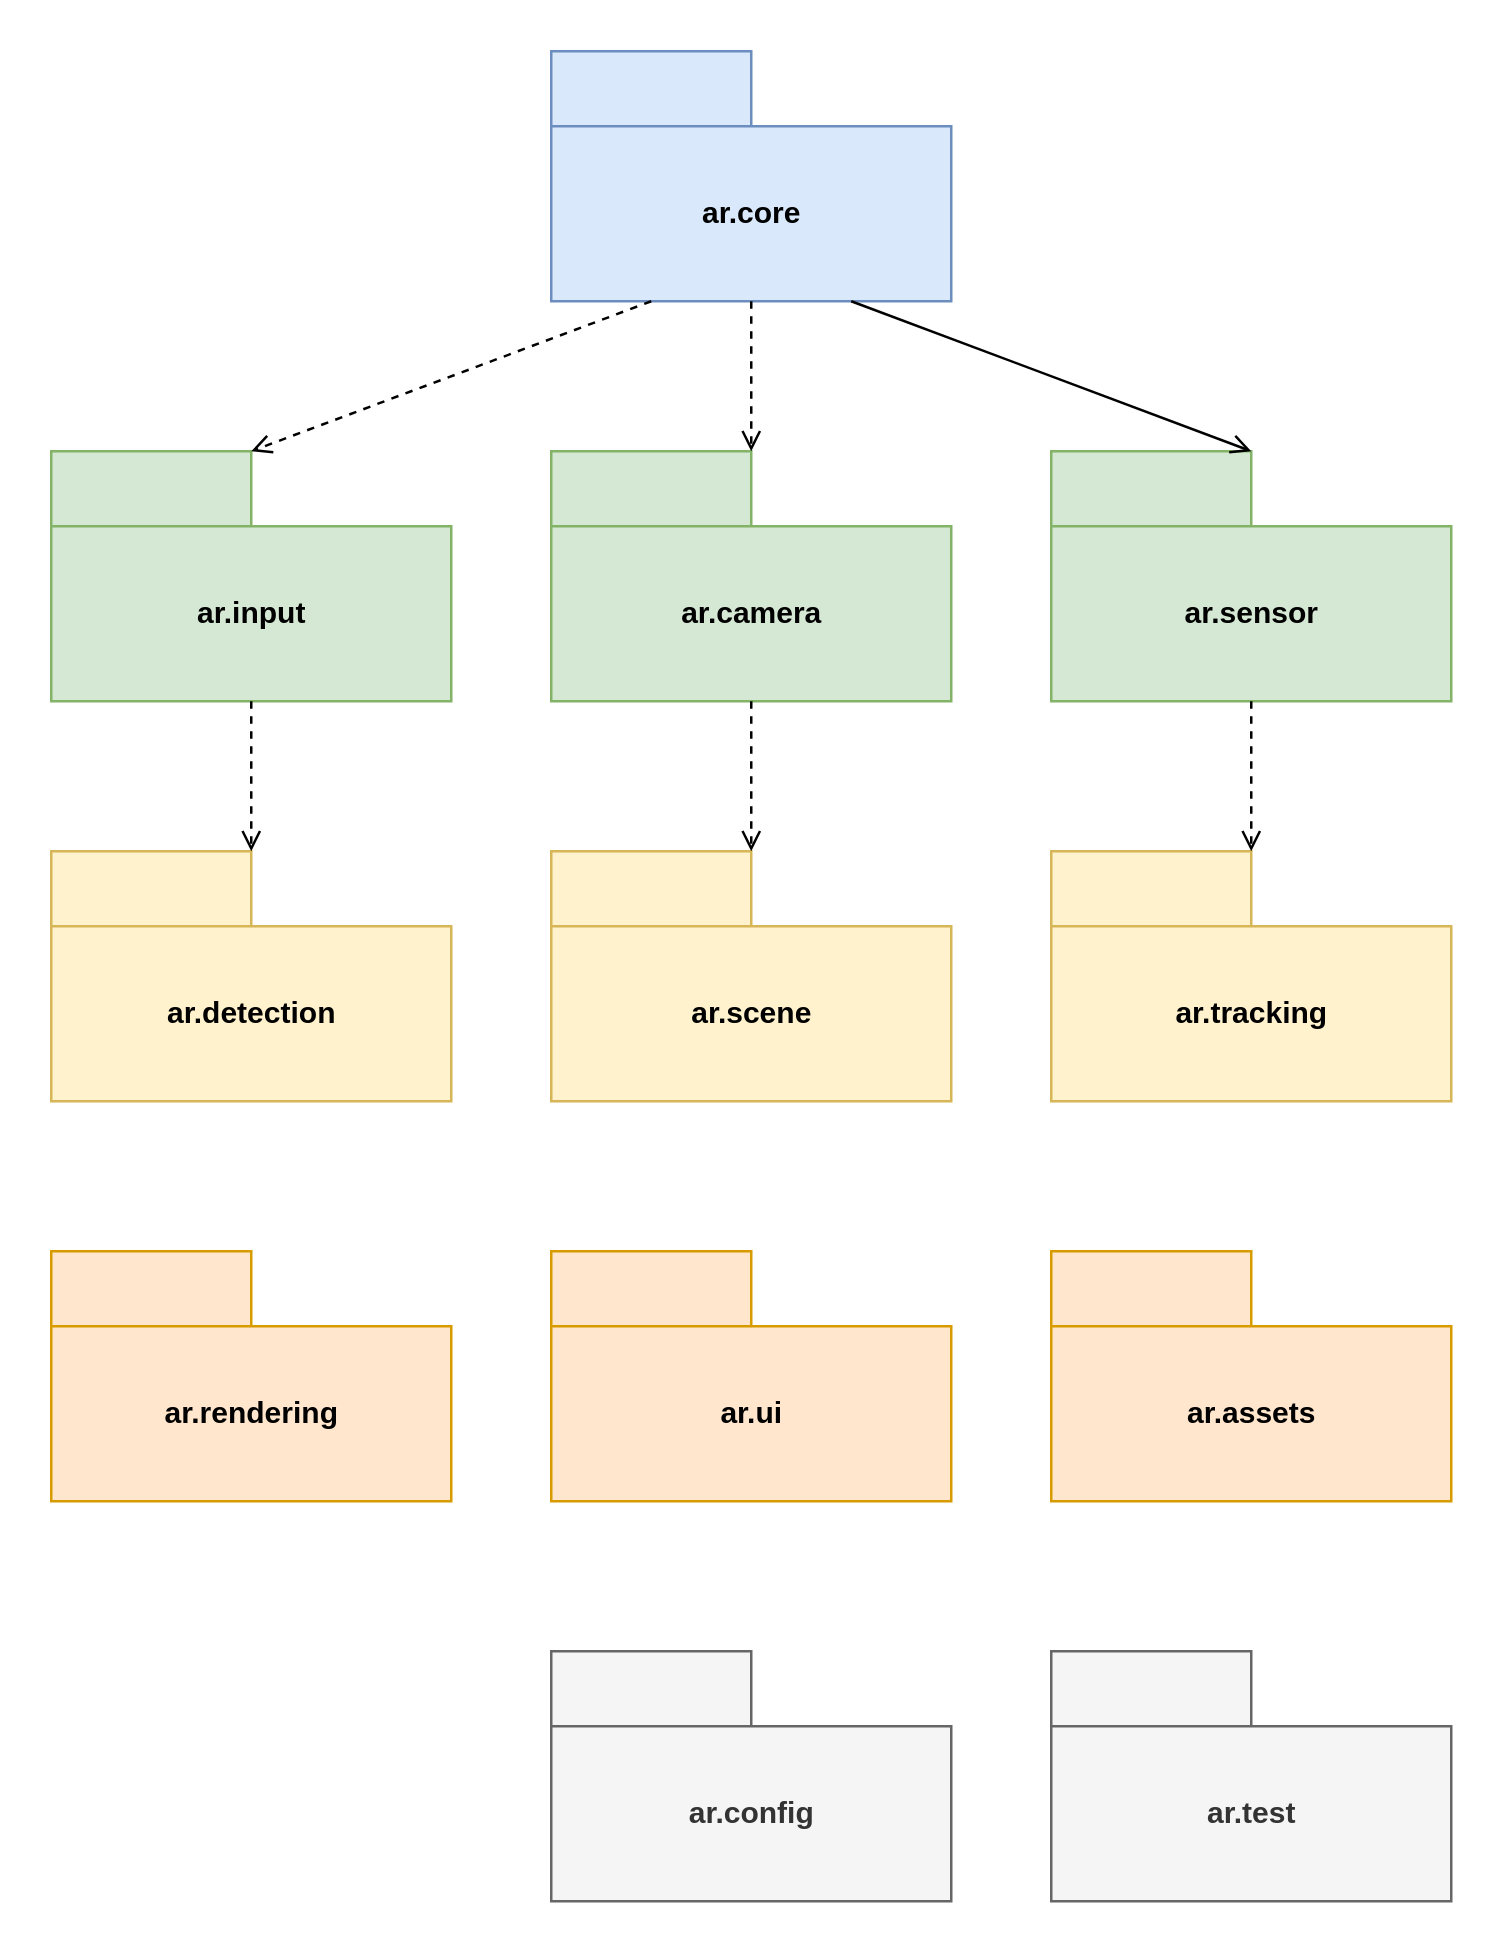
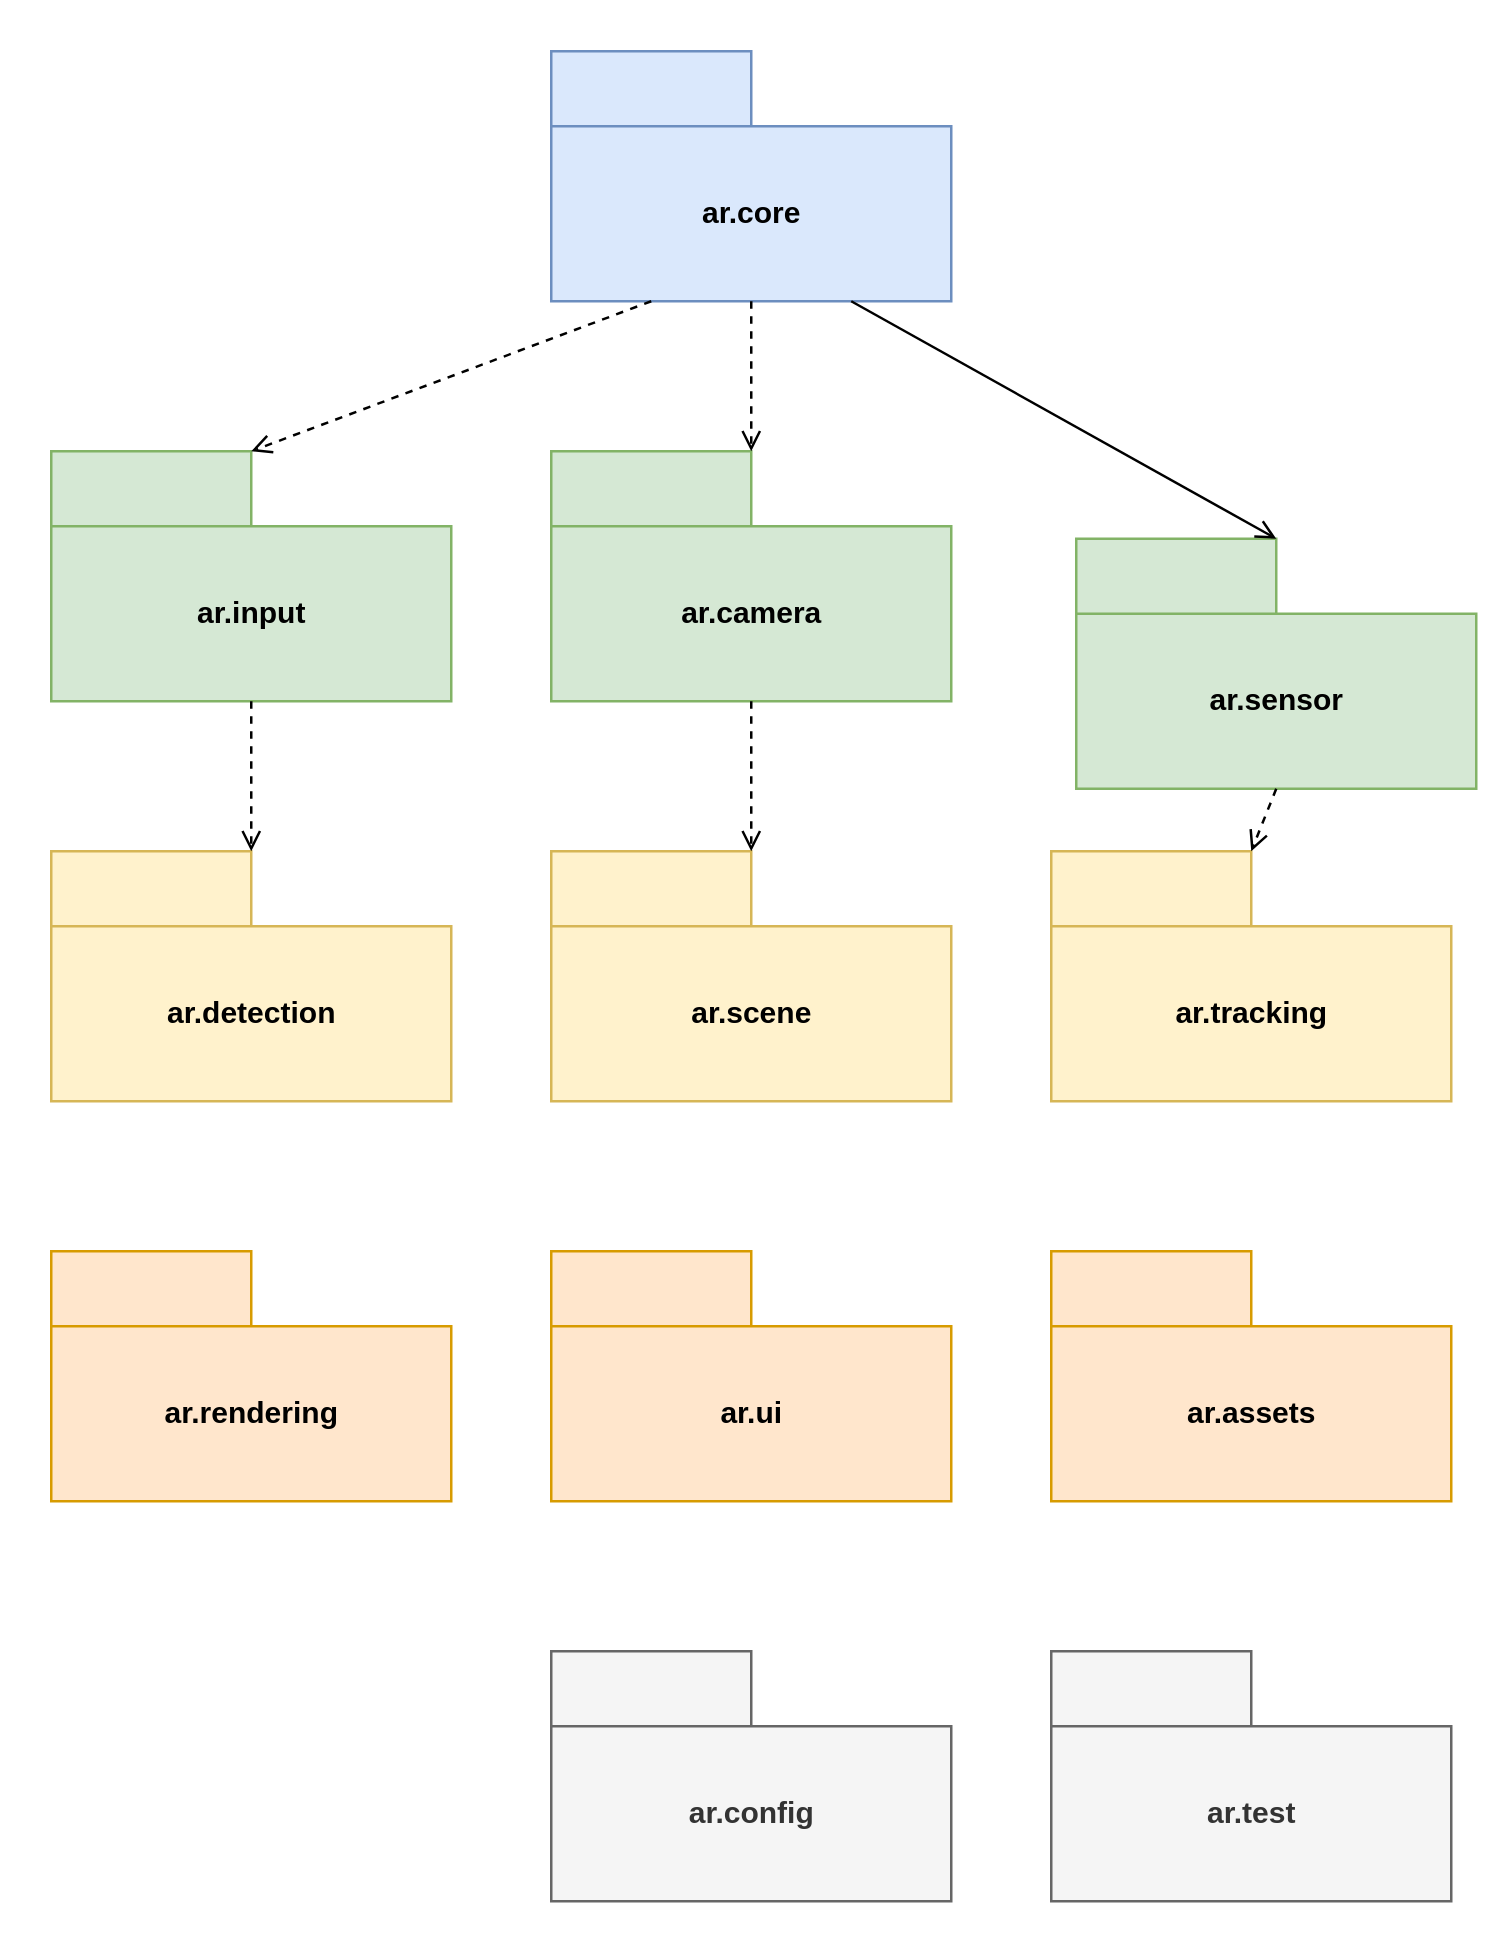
  <mxCell id="0" />
  <mxCell id="1" parent="0" />
  <mxCell id="2" value="ar.core" style="shape=folder;fontStyle=1;tabWidth=80;tabHeight=30;tabPosition=left;html=1;boundedLbl=1;fillColor=#dae8fc;strokeColor=#6c8ebf;" vertex="1" parent="1"><mxGeometry x="220" y="20" width="160" height="100" as="geometry" /></mxCell>
  <mxCell id="3" value="ar.input" style="shape=folder;fontStyle=1;tabWidth=80;tabHeight=30;tabPosition=left;html=1;boundedLbl=1;fillColor=#d5e8d4;strokeColor=#82b366;" vertex="1" parent="1"><mxGeometry x="20" y="180" width="160" height="100" as="geometry" /></mxCell>
  <mxCell id="4" value="ar.camera" style="shape=folder;fontStyle=1;tabWidth=80;tabHeight=30;tabPosition=left;html=1;boundedLbl=1;fillColor=#d5e8d4;strokeColor=#82b366;" vertex="1" parent="1"><mxGeometry x="220" y="180" width="160" height="100" as="geometry" /></mxCell>
- <mxCell id="5" value="ar.sensor" style="shape=folder;fontStyle=1;tabWidth=80;tabHeight=30;tabPosition=left;html=1;boundedLbl=1;fillColor=#d5e8d4;strokeColor=#82b366;" vertex="1" parent="1"><mxGeometry x="420" y="180" width="160" height="100" as="geometry" /></mxCell>
+ <mxCell id="5" value="ar.sensor" style="shape=folder;fontStyle=1;tabWidth=80;tabHeight=30;tabPosition=left;html=1;boundedLbl=1;fillColor=#d5e8d4;strokeColor=#82b366;" vertex="1" parent="1"><mxGeometry x="430" y="215" width="160" height="100" as="geometry" /></mxCell>
  <mxCell id="6" value="ar.detection" style="shape=folder;fontStyle=1;tabWidth=80;tabHeight=30;tabPosition=left;html=1;boundedLbl=1;fillColor=#fff2cc;strokeColor=#d6b656;" vertex="1" parent="1"><mxGeometry x="20" y="340" width="160" height="100" as="geometry" /></mxCell>
  <mxCell id="7" value="ar.scene" style="shape=folder;fontStyle=1;tabWidth=80;tabHeight=30;tabPosition=left;html=1;boundedLbl=1;fillColor=#fff2cc;strokeColor=#d6b656;" vertex="1" parent="1"><mxGeometry x="220" y="340" width="160" height="100" as="geometry" /></mxCell>
  <mxCell id="8" value="ar.tracking" style="shape=folder;fontStyle=1;tabWidth=80;tabHeight=30;tabPosition=left;html=1;boundedLbl=1;fillColor=#fff2cc;strokeColor=#d6b656;" vertex="1" parent="1"><mxGeometry x="420" y="340" width="160" height="100" as="geometry" /></mxCell>
  <mxCell id="9" value="ar.rendering" style="shape=folder;fontStyle=1;tabWidth=80;tabHeight=30;tabPosition=left;html=1;boundedLbl=1;fillColor=#ffe6cc;strokeColor=#d79b00;" vertex="1" parent="1"><mxGeometry x="20" y="500" width="160" height="100" as="geometry" /></mxCell>
  <mxCell id="10" value="ar.ui" style="shape=folder;fontStyle=1;tabWidth=80;tabHeight=30;tabPosition=left;html=1;boundedLbl=1;fillColor=#ffe6cc;strokeColor=#d79b00;" vertex="1" parent="1"><mxGeometry x="220" y="500" width="160" height="100" as="geometry" /></mxCell>
  <mxCell id="11" value="ar.assets" style="shape=folder;fontStyle=1;tabWidth=80;tabHeight=30;tabPosition=left;html=1;boundedLbl=1;fillColor=#ffe6cc;strokeColor=#d79b00;" vertex="1" parent="1"><mxGeometry x="420" y="500" width="160" height="100" as="geometry" /></mxCell>
  <mxCell id="12" value="ar.config" style="shape=folder;fontStyle=1;tabWidth=80;tabHeight=30;tabPosition=left;html=1;boundedLbl=1;fillColor=#f5f5f5;strokeColor=#666666;fontColor=#333333;" vertex="1" parent="1"><mxGeometry x="220" y="660" width="160" height="100" as="geometry" /></mxCell>
  <mxCell id="13" value="ar.test" style="shape=folder;fontStyle=1;tabWidth=80;tabHeight=30;tabPosition=left;html=1;boundedLbl=1;fillColor=#f5f5f5;strokeColor=#666666;fontColor=#333333;" vertex="1" parent="1"><mxGeometry x="420" y="660" width="160" height="100" as="geometry" /></mxCell>
  <mxCell id="14" value="" style="endArrow=open;dashed=1;html=1;rounded=0;exitX=0.5;exitY=1;exitDx=0;exitDy=0;entryX=0.5;entryY=0;entryDx=0;entryDy=0;endFill=0;" edge="1" parent="1" source="2" target="4"><mxGeometry width="50" height="50" relative="1" as="geometry" /></mxCell>
  <mxCell id="15" value="" style="endArrow=open;dashed=1;html=1;rounded=0;exitX=0.25;exitY=1;exitDx=0;exitDy=0;entryX=0.5;entryY=0;entryDx=0;entryDy=0;endFill=0;" edge="1" parent="1" source="2" target="3"><mxGeometry width="50" height="50" relative="1" as="geometry" /></mxCell>
  <mxCell id="16" value="" style="endArrow=open;dashed=0;html=1;rounded=0;exitX=0.75;exitY=1;exitDx=0;exitDy=0;entryX=0.5;entryY=0;entryDx=0;entryDy=0;endFill=0;" edge="1" parent="1" source="2" target="5"><mxGeometry width="50" height="50" relative="1" as="geometry" /></mxCell>
  <mxCell id="17" value="" style="endArrow=open;dashed=1;html=1;rounded=0;exitX=0.5;exitY=1;exitDx=0;exitDy=0;entryX=0.5;entryY=0;entryDx=0;entryDy=0;endFill=0;" edge="1" parent="1" source="3" target="6"><mxGeometry width="50" height="50" relative="1" as="geometry" /></mxCell>
  <mxCell id="18" value="" style="endArrow=open;dashed=1;html=1;rounded=0;exitX=0.5;exitY=1;exitDx=0;exitDy=0;entryX=0.5;entryY=0;entryDx=0;entryDy=0;endFill=0;" edge="1" parent="1" source="4" target="7"><mxGeometry width="50" height="50" relative="1" as="geometry" /></mxCell>
  <mxCell id="19" value="" style="endArrow=open;dashed=1;html=1;rounded=0;exitX=0.5;exitY=1;exitDx=0;exitDy=0;entryX=0.5;entryY=0;entryDx=0;entryDy=0;endFill=0;" edge="1" parent="1" source="5" target="8"><mxGeometry width="50" height="50" relative="1" as="geometry" /></mxCell>
